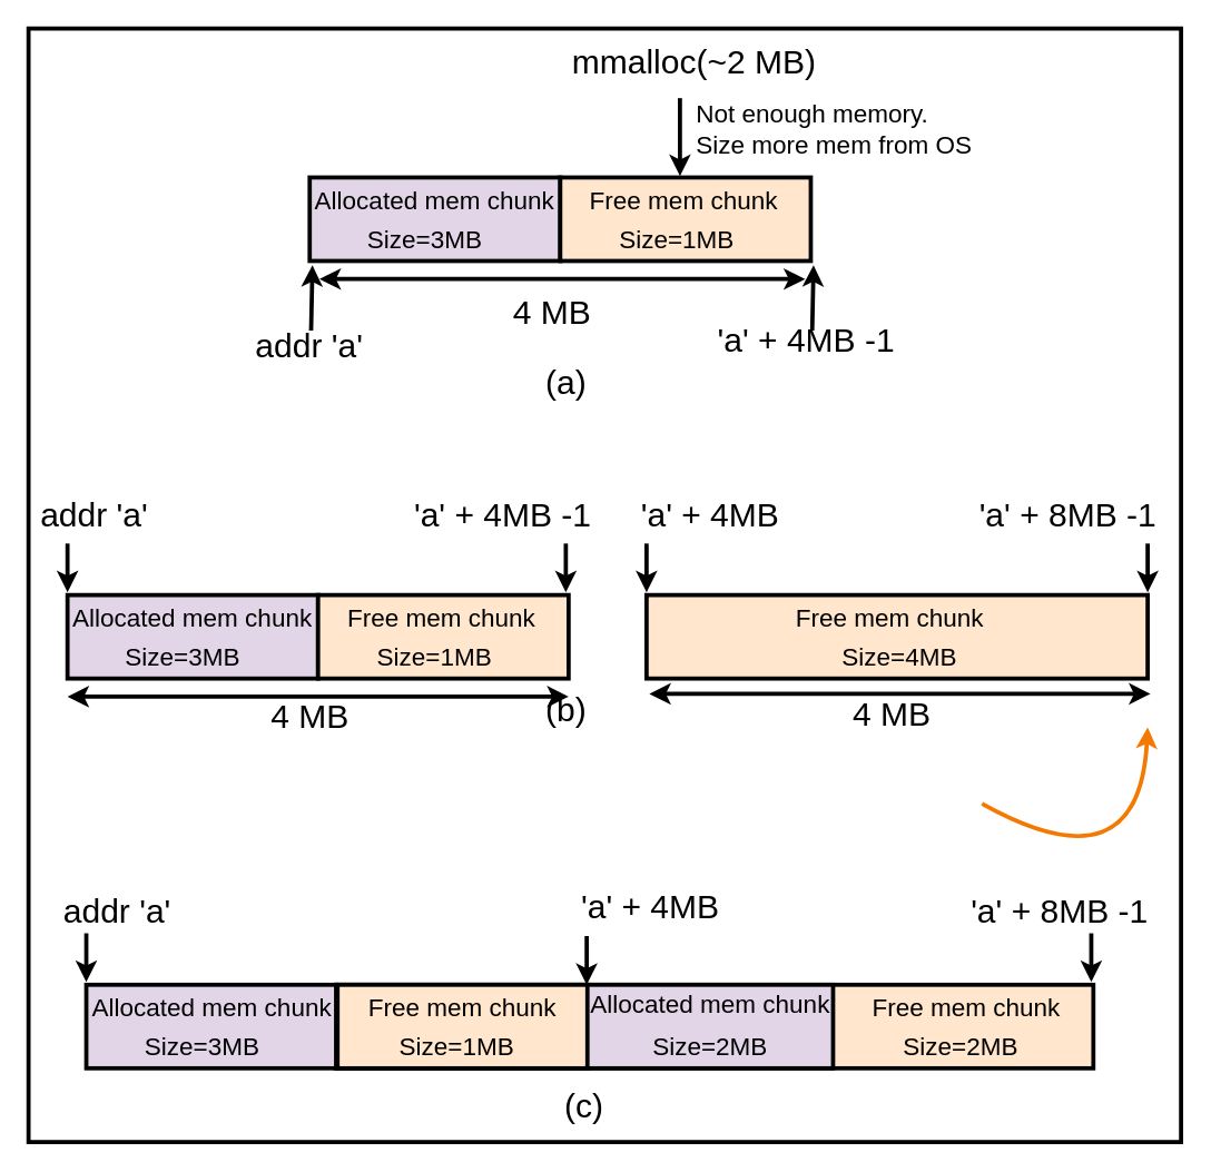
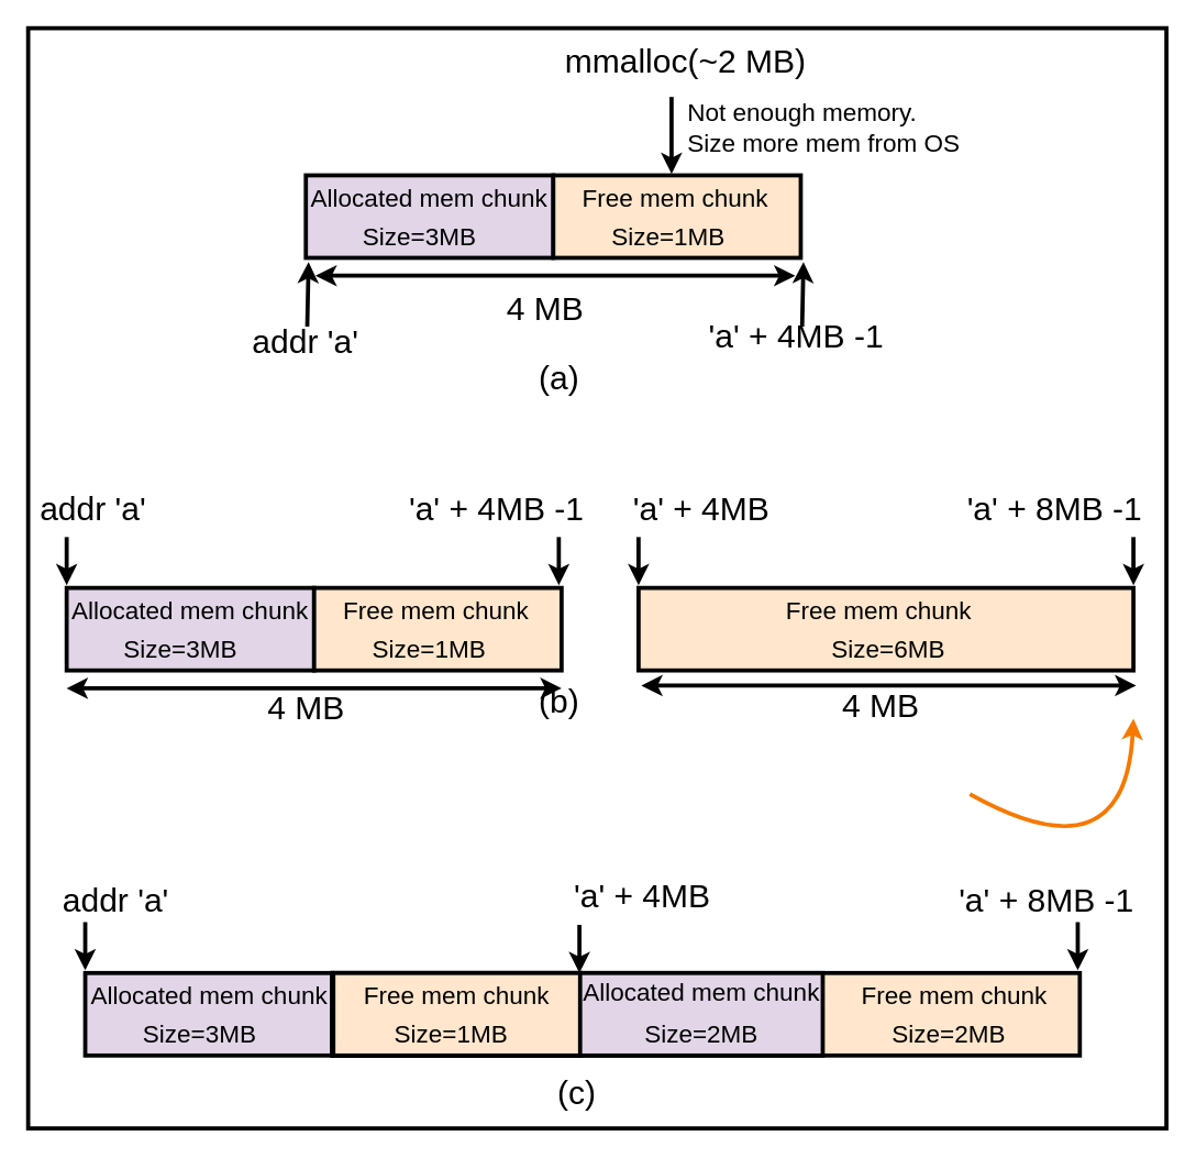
  <mxCell id="0" />
  <mxCell id="1" parent="0" />
  <mxCell id="2" value="" style="rounded=0;whiteSpace=wrap;html=1;strokeWidth=3;fillColor=none;" vertex="1" parent="1"><mxGeometry x="20" y="20" width="828" height="800" as="geometry" /></mxCell>
  <mxCell id="3" value="" style="rounded=0;whiteSpace=wrap;html=1;strokeWidth=3;fillColor=#e1d5e7;strokeColor=default;" parent="1" vertex="1"><mxGeometry x="222" y="127" width="180" height="60" as="geometry" /></mxCell>
  <mxCell id="4" value="&lt;div&gt;&lt;font style=&quot;font-size: 18px;&quot;&gt;Allocated mem chunk&lt;/font&gt;&lt;/div&gt;" style="text;html=1;strokeColor=none;fillColor=none;align=center;verticalAlign=middle;whiteSpace=wrap;rounded=0;" parent="1" vertex="1"><mxGeometry x="207" y="129" width="210" height="30" as="geometry" /></mxCell>
  <mxCell id="5" value="&lt;font style=&quot;font-size: 18px;&quot;&gt;Size=3MB&lt;br&gt;&lt;/font&gt;" style="text;html=1;strokeColor=none;fillColor=none;align=center;verticalAlign=middle;whiteSpace=wrap;rounded=0;" parent="1" vertex="1"><mxGeometry x="238" y="157" width="134" height="30" as="geometry" /></mxCell>
  <mxCell id="6" value="" style="rounded=0;whiteSpace=wrap;html=1;strokeWidth=3;fillColor=#ffe6cc;strokeColor=default;" parent="1" vertex="1"><mxGeometry x="402" y="127" width="180" height="60" as="geometry" /></mxCell>
  <mxCell id="7" value="&lt;font style=&quot;font-size: 18px;&quot;&gt;Size=1MB&lt;br&gt;&lt;/font&gt;" style="text;html=1;strokeColor=none;fillColor=none;align=center;verticalAlign=middle;whiteSpace=wrap;rounded=0;" parent="1" vertex="1"><mxGeometry x="424" y="157" width="124" height="30" as="geometry" /></mxCell>
  <mxCell id="8" value="&lt;font style=&quot;font-size: 18px;&quot;&gt;Free mem chunk&lt;/font&gt;" style="text;html=1;strokeColor=none;fillColor=none;align=center;verticalAlign=middle;whiteSpace=wrap;rounded=0;" parent="1" vertex="1"><mxGeometry x="385.5" y="131" width="209.5" height="26" as="geometry" /></mxCell>
  <mxCell id="9" value="&lt;font style=&quot;font-size: 24px;&quot;&gt;mmalloc(~2 MB)&lt;/font&gt;" style="text;html=1;strokeColor=none;fillColor=none;align=center;verticalAlign=middle;whiteSpace=wrap;rounded=0;" parent="1" vertex="1"><mxGeometry x="402" y="30" width="193" height="30" as="geometry" /></mxCell>
  <mxCell id="10" value="" style="endArrow=classic;html=1;rounded=0;strokeWidth=3;" parent="1" edge="1"><mxGeometry width="50" height="50" relative="1" as="geometry"><mxPoint x="488" y="70" as="sourcePoint" /><mxPoint x="488" y="126" as="targetPoint" /></mxGeometry></mxCell>
  <mxCell id="11" value="" style="curved=1;endArrow=classic;html=1;rounded=0;strokeWidth=3;entryX=0;entryY=0.25;entryDx=0;entryDy=0;strokeColor=#f57900;exitX=0.25;exitY=1;exitDx=0;exitDy=0;" parent="1" edge="1"><mxGeometry width="50" height="50" relative="1" as="geometry"><mxPoint x="705" y="577" as="sourcePoint" /><mxPoint x="824" y="522" as="targetPoint" /><Array as="points"><mxPoint x="818" y="640" /></Array></mxGeometry></mxCell>
  <mxCell id="12" value="&lt;div align=&quot;left&quot;&gt;&lt;font style=&quot;font-size: 18px;&quot;&gt;Not enough memory.&lt;/font&gt;&lt;/div&gt;&lt;div align=&quot;left&quot;&gt;&lt;font style=&quot;font-size: 18px;&quot;&gt;Size more mem from OS&lt;br&gt;&lt;/font&gt;&lt;/div&gt;" style="text;html=1;strokeColor=none;fillColor=none;align=left;verticalAlign=middle;whiteSpace=wrap;rounded=0;" vertex="1" parent="1"><mxGeometry x="498" y="78" width="240" height="30" as="geometry" /></mxCell>
  <mxCell id="13" value="" style="endArrow=classic;startArrow=classic;html=1;rounded=0;strokeWidth=3;" edge="1" parent="1"><mxGeometry width="50" height="50" relative="1" as="geometry"><mxPoint x="229" y="200" as="sourcePoint" /><mxPoint x="578" y="200" as="targetPoint" /></mxGeometry></mxCell>
  <mxCell id="14" value="&lt;font style=&quot;font-size: 24px;&quot;&gt;4 MB&lt;/font&gt;" style="text;html=1;strokeColor=none;fillColor=none;align=center;verticalAlign=middle;whiteSpace=wrap;rounded=0;" vertex="1" parent="1"><mxGeometry x="308" y="210" width="177" height="30" as="geometry" /></mxCell>
  <mxCell id="15" value="" style="rounded=0;whiteSpace=wrap;html=1;strokeWidth=3;fillColor=#e1d5e7;strokeColor=default;" vertex="1" parent="1"><mxGeometry x="48" y="427" width="180" height="60" as="geometry" /></mxCell>
  <mxCell id="16" value="&lt;div&gt;&lt;font style=&quot;font-size: 18px;&quot;&gt;Allocated mem chunk&lt;/font&gt;&lt;/div&gt;" style="text;html=1;strokeColor=none;fillColor=none;align=center;verticalAlign=middle;whiteSpace=wrap;rounded=0;" vertex="1" parent="1"><mxGeometry x="33" y="429" width="210" height="30" as="geometry" /></mxCell>
  <mxCell id="17" value="&lt;font style=&quot;font-size: 18px;&quot;&gt;Size=3MB&lt;br&gt;&lt;/font&gt;" style="text;html=1;strokeColor=none;fillColor=none;align=center;verticalAlign=middle;whiteSpace=wrap;rounded=0;" vertex="1" parent="1"><mxGeometry x="64" y="457" width="134" height="30" as="geometry" /></mxCell>
  <mxCell id="18" value="" style="rounded=0;whiteSpace=wrap;html=1;strokeWidth=3;fillColor=#ffe6cc;strokeColor=default;" vertex="1" parent="1"><mxGeometry x="228" y="427" width="180" height="60" as="geometry" /></mxCell>
  <mxCell id="19" value="&lt;font style=&quot;font-size: 18px;&quot;&gt;Size=1MB&lt;br&gt;&lt;/font&gt;" style="text;html=1;strokeColor=none;fillColor=none;align=center;verticalAlign=middle;whiteSpace=wrap;rounded=0;" vertex="1" parent="1"><mxGeometry x="250" y="457" width="124" height="30" as="geometry" /></mxCell>
  <mxCell id="20" value="&lt;font style=&quot;font-size: 18px;&quot;&gt;Free mem chunk&lt;/font&gt;" style="text;html=1;strokeColor=none;fillColor=none;align=center;verticalAlign=middle;whiteSpace=wrap;rounded=0;" vertex="1" parent="1"><mxGeometry x="211.5" y="431" width="209.5" height="26" as="geometry" /></mxCell>
  <mxCell id="21" value="" style="endArrow=classic;startArrow=classic;html=1;rounded=0;strokeWidth=3;" edge="1" parent="1"><mxGeometry width="50" height="50" relative="1" as="geometry"><mxPoint x="48" y="500" as="sourcePoint" /><mxPoint x="408" y="500" as="targetPoint" /></mxGeometry></mxCell>
  <mxCell id="22" value="" style="rounded=0;whiteSpace=wrap;html=1;strokeWidth=3;fillColor=#ffe6cc;strokeColor=default;" vertex="1" parent="1"><mxGeometry x="464" y="427" width="360" height="60" as="geometry" /></mxCell>
- <mxCell id="23" value="&lt;font style=&quot;font-size: 18px;&quot;&gt;Size=4MB&lt;br&gt;&lt;/font&gt;" style="text;html=1;strokeColor=none;fillColor=none;align=center;verticalAlign=middle;whiteSpace=wrap;rounded=0;" vertex="1" parent="1"><mxGeometry x="584" y="457" width="124" height="30" as="geometry" /></mxCell>
+ <mxCell id="23" value="&lt;font style=&quot;font-size: 18px;&quot;&gt;Size=6MB&lt;br&gt;&lt;/font&gt;" style="text;html=1;strokeColor=none;fillColor=none;align=center;verticalAlign=middle;whiteSpace=wrap;rounded=0;" vertex="1" parent="1"><mxGeometry x="584" y="457" width="124" height="30" as="geometry" /></mxCell>
  <mxCell id="24" value="&lt;font style=&quot;font-size: 18px;&quot;&gt;Free mem chunk&lt;/font&gt;" style="text;html=1;strokeColor=none;fillColor=none;align=center;verticalAlign=middle;whiteSpace=wrap;rounded=0;" vertex="1" parent="1"><mxGeometry x="534" y="431" width="209.5" height="26" as="geometry" /></mxCell>
  <mxCell id="25" value="&lt;font style=&quot;font-size: 24px;&quot;&gt;addr 'a'&lt;br&gt;&lt;/font&gt;" style="text;html=1;strokeColor=none;fillColor=none;align=center;verticalAlign=middle;whiteSpace=wrap;rounded=0;" vertex="1" parent="1"><mxGeometry x="20" y="355" width="95" height="30" as="geometry" /></mxCell>
  <mxCell id="26" value="&lt;font style=&quot;font-size: 24px;&quot;&gt;'a' + 4MB -1&lt;br&gt;&lt;/font&gt;" style="text;html=1;strokeColor=none;fillColor=none;align=center;verticalAlign=middle;whiteSpace=wrap;rounded=0;" vertex="1" parent="1"><mxGeometry x="290" y="355" width="142" height="30" as="geometry" /></mxCell>
  <mxCell id="27" value="" style="endArrow=classic;html=1;rounded=0;strokeWidth=3;" edge="1" parent="1"><mxGeometry width="50" height="50" relative="1" as="geometry"><mxPoint x="406" y="390" as="sourcePoint" /><mxPoint x="406" y="425" as="targetPoint" /></mxGeometry></mxCell>
  <mxCell id="28" value="" style="endArrow=classic;html=1;rounded=0;strokeWidth=3;exitX=0.606;exitY=1.167;exitDx=0;exitDy=0;exitPerimeter=0;" edge="1" parent="1"><mxGeometry width="50" height="50" relative="1" as="geometry"><mxPoint x="48" y="390" as="sourcePoint" /><mxPoint x="48" y="425" as="targetPoint" /></mxGeometry></mxCell>
  <mxCell id="29" value="&lt;font style=&quot;font-size: 24px;&quot;&gt;4 MB&lt;/font&gt;" style="text;html=1;strokeColor=none;fillColor=none;align=center;verticalAlign=middle;whiteSpace=wrap;rounded=0;" vertex="1" parent="1"><mxGeometry x="134" y="500" width="177" height="30" as="geometry" /></mxCell>
  <mxCell id="30" value="" style="endArrow=classic;startArrow=classic;html=1;rounded=0;strokeWidth=3;" edge="1" parent="1"><mxGeometry width="50" height="50" relative="1" as="geometry"><mxPoint x="466" y="498" as="sourcePoint" /><mxPoint x="826" y="498" as="targetPoint" /></mxGeometry></mxCell>
  <mxCell id="31" value="&lt;font style=&quot;font-size: 24px;&quot;&gt;4 MB&lt;/font&gt;" style="text;html=1;strokeColor=none;fillColor=none;align=center;verticalAlign=middle;whiteSpace=wrap;rounded=0;" vertex="1" parent="1"><mxGeometry x="551.5" y="498" width="177" height="30" as="geometry" /></mxCell>
  <mxCell id="32" value="" style="endArrow=classic;html=1;rounded=0;strokeWidth=3;exitX=0.606;exitY=1.167;exitDx=0;exitDy=0;exitPerimeter=0;" edge="1" parent="1"><mxGeometry width="50" height="50" relative="1" as="geometry"><mxPoint x="464" y="390" as="sourcePoint" /><mxPoint x="464" y="425" as="targetPoint" /></mxGeometry></mxCell>
  <mxCell id="33" value="&lt;font style=&quot;font-size: 24px;&quot;&gt;'a' + 4MB&lt;br&gt;&lt;/font&gt;" style="text;html=1;strokeColor=none;fillColor=none;align=center;verticalAlign=middle;whiteSpace=wrap;rounded=0;" vertex="1" parent="1"><mxGeometry x="439" y="355" width="142" height="30" as="geometry" /></mxCell>
  <mxCell id="34" value="&lt;font style=&quot;font-size: 24px;&quot;&gt;'a' + 8MB -1&lt;br&gt;&lt;/font&gt;" style="text;html=1;strokeColor=none;fillColor=none;align=center;verticalAlign=middle;whiteSpace=wrap;rounded=0;" vertex="1" parent="1"><mxGeometry x="696" y="355" width="142" height="30" as="geometry" /></mxCell>
  <mxCell id="35" value="" style="endArrow=classic;html=1;rounded=0;strokeWidth=3;" edge="1" parent="1"><mxGeometry width="50" height="50" relative="1" as="geometry"><mxPoint x="824" y="390" as="sourcePoint" /><mxPoint x="824" y="425" as="targetPoint" /></mxGeometry></mxCell>
  <mxCell id="36" value="" style="rounded=0;whiteSpace=wrap;html=1;strokeWidth=3;fillColor=#e1d5e7;strokeColor=default;" vertex="1" parent="1"><mxGeometry x="61.5" y="707" width="180" height="60" as="geometry" /></mxCell>
  <mxCell id="37" value="&lt;div&gt;&lt;font style=&quot;font-size: 18px;&quot;&gt;Allocated mem chunk&lt;/font&gt;&lt;/div&gt;" style="text;html=1;strokeColor=none;fillColor=none;align=center;verticalAlign=middle;whiteSpace=wrap;rounded=0;" vertex="1" parent="1"><mxGeometry x="46.5" y="709" width="210" height="30" as="geometry" /></mxCell>
  <mxCell id="38" value="&lt;font style=&quot;font-size: 18px;&quot;&gt;Size=3MB&lt;br&gt;&lt;/font&gt;" style="text;html=1;strokeColor=none;fillColor=none;align=center;verticalAlign=middle;whiteSpace=wrap;rounded=0;" vertex="1" parent="1"><mxGeometry x="77.5" y="737" width="134" height="30" as="geometry" /></mxCell>
  <mxCell id="39" value="" style="rounded=0;whiteSpace=wrap;html=1;strokeWidth=3;fillColor=#ffe6cc;strokeColor=default;" vertex="1" parent="1"><mxGeometry x="241.5" y="707" width="180" height="60" as="geometry" /></mxCell>
  <mxCell id="40" value="" style="rounded=0;whiteSpace=wrap;html=1;strokeWidth=3;fillColor=#ffe6cc;strokeColor=default;" vertex="1" parent="1"><mxGeometry x="241" y="707" width="544" height="60" as="geometry" /></mxCell>
  <mxCell id="41" value="&lt;font style=&quot;font-size: 18px;&quot;&gt;Size=2MB&lt;br&gt;&lt;/font&gt;" style="text;html=1;strokeColor=none;fillColor=none;align=center;verticalAlign=middle;whiteSpace=wrap;rounded=0;" vertex="1" parent="1"><mxGeometry x="628" y="737" width="124" height="30" as="geometry" /></mxCell>
  <mxCell id="42" value="&lt;font style=&quot;font-size: 18px;&quot;&gt;Free mem chunk&lt;/font&gt;" style="text;html=1;strokeColor=none;fillColor=none;align=center;verticalAlign=middle;whiteSpace=wrap;rounded=0;" vertex="1" parent="1"><mxGeometry x="589" y="711" width="209.5" height="26" as="geometry" /></mxCell>
  <mxCell id="43" value="&lt;font style=&quot;font-size: 24px;&quot;&gt;addr 'a'&lt;br&gt;&lt;/font&gt;" style="text;html=1;strokeColor=none;fillColor=none;align=center;verticalAlign=middle;whiteSpace=wrap;rounded=0;" vertex="1" parent="1"><mxGeometry x="20" y="640" width="127.5" height="30" as="geometry" /></mxCell>
  <mxCell id="44" value="" style="endArrow=classic;html=1;rounded=0;strokeWidth=3;exitX=0.606;exitY=1.167;exitDx=0;exitDy=0;exitPerimeter=0;" edge="1" parent="1"><mxGeometry width="50" height="50" relative="1" as="geometry"><mxPoint x="61.5" y="670" as="sourcePoint" /><mxPoint x="61.5" y="705" as="targetPoint" /></mxGeometry></mxCell>
  <mxCell id="45" value="&lt;font style=&quot;font-size: 24px;&quot;&gt;'a' + 8MB -1&lt;br&gt;&lt;/font&gt;" style="text;html=1;strokeColor=none;fillColor=none;align=center;verticalAlign=middle;whiteSpace=wrap;rounded=0;" vertex="1" parent="1"><mxGeometry x="689.5" y="640" width="142" height="30" as="geometry" /></mxCell>
  <mxCell id="46" value="" style="endArrow=classic;html=1;rounded=0;strokeWidth=3;" edge="1" parent="1"><mxGeometry width="50" height="50" relative="1" as="geometry"><mxPoint x="783.5" y="670" as="sourcePoint" /><mxPoint x="783.5" y="705" as="targetPoint" /></mxGeometry></mxCell>
  <mxCell id="47" value="" style="rounded=0;whiteSpace=wrap;html=1;strokeWidth=3;fillColor=#ffe6cc;strokeColor=default;" vertex="1" parent="1"><mxGeometry x="242" y="707" width="180" height="60" as="geometry" /></mxCell>
  <mxCell id="48" value="&lt;font style=&quot;font-size: 18px;&quot;&gt;Size=1MB&lt;br&gt;&lt;/font&gt;" style="text;html=1;strokeColor=none;fillColor=none;align=center;verticalAlign=middle;whiteSpace=wrap;rounded=0;" vertex="1" parent="1"><mxGeometry x="265.75" y="737" width="124" height="30" as="geometry" /></mxCell>
  <mxCell id="49" value="&lt;font style=&quot;font-size: 18px;&quot;&gt;Free mem chunk&lt;/font&gt;" style="text;html=1;strokeColor=none;fillColor=none;align=center;verticalAlign=middle;whiteSpace=wrap;rounded=0;" vertex="1" parent="1"><mxGeometry x="227.25" y="711" width="209.5" height="26" as="geometry" /></mxCell>
  <mxCell id="50" value="" style="endArrow=classic;html=1;rounded=0;strokeWidth=3;exitX=0.606;exitY=1.167;exitDx=0;exitDy=0;exitPerimeter=0;" edge="1" parent="1"><mxGeometry width="50" height="50" relative="1" as="geometry"><mxPoint x="421" y="672" as="sourcePoint" /><mxPoint x="421" y="707" as="targetPoint" /></mxGeometry></mxCell>
  <mxCell id="51" value="&lt;font style=&quot;font-size: 24px;&quot;&gt;'a' + 4MB&lt;br&gt;&lt;/font&gt;" style="text;html=1;strokeColor=none;fillColor=none;align=center;verticalAlign=middle;whiteSpace=wrap;rounded=0;" vertex="1" parent="1"><mxGeometry x="396" y="637" width="142" height="30" as="geometry" /></mxCell>
  <mxCell id="52" value="" style="rounded=0;whiteSpace=wrap;html=1;strokeWidth=3;fillColor=#e1d5e7;strokeColor=default;" vertex="1" parent="1"><mxGeometry x="421.5" y="707" width="176.5" height="60" as="geometry" /></mxCell>
  <mxCell id="53" value="&lt;div&gt;&lt;font style=&quot;font-size: 18px;&quot;&gt;Allocated mem chunk&lt;/font&gt;&lt;/div&gt;" style="text;html=1;strokeColor=none;fillColor=none;align=center;verticalAlign=middle;whiteSpace=wrap;rounded=0;" vertex="1" parent="1"><mxGeometry x="405" y="707" width="210" height="30" as="geometry" /></mxCell>
  <mxCell id="54" value="&lt;font style=&quot;font-size: 18px;&quot;&gt;Size=2MB&lt;br&gt;&lt;/font&gt;" style="text;html=1;strokeColor=none;fillColor=none;align=center;verticalAlign=middle;whiteSpace=wrap;rounded=0;" vertex="1" parent="1"><mxGeometry x="442.75" y="737" width="134" height="30" as="geometry" /></mxCell>
  <mxCell id="55" value="&lt;font style=&quot;font-size: 24px;&quot;&gt;(a)&lt;/font&gt;" style="text;html=1;strokeColor=none;fillColor=none;align=center;verticalAlign=middle;whiteSpace=wrap;rounded=0;" vertex="1" parent="1"><mxGeometry x="318" y="260" width="177" height="30" as="geometry" /></mxCell>
  <mxCell id="56" value="&lt;font style=&quot;font-size: 24px;&quot;&gt;(b)&lt;/font&gt;" style="text;html=1;strokeColor=none;fillColor=none;align=center;verticalAlign=middle;whiteSpace=wrap;rounded=0;" vertex="1" parent="1"><mxGeometry x="318" y="495" width="177" height="30" as="geometry" /></mxCell>
  <mxCell id="57" value="&lt;font style=&quot;font-size: 24px;&quot;&gt;addr 'a'&lt;br&gt;&lt;/font&gt;" style="text;html=1;strokeColor=none;fillColor=none;align=center;verticalAlign=middle;whiteSpace=wrap;rounded=0;" vertex="1" parent="1"><mxGeometry x="158" y="234" width="127.5" height="30" as="geometry" /></mxCell>
  <mxCell id="58" value="&lt;font style=&quot;font-size: 24px;&quot;&gt;'a' + 4MB -1&lt;br&gt;&lt;/font&gt;" style="text;html=1;strokeColor=none;fillColor=none;align=center;verticalAlign=middle;whiteSpace=wrap;rounded=0;" vertex="1" parent="1"><mxGeometry x="508" y="230" width="142" height="30" as="geometry" /></mxCell>
  <mxCell id="59" value="" style="endArrow=classic;html=1;rounded=0;entryX=0.401;entryY=1.1;entryDx=0;entryDy=0;entryPerimeter=0;strokeWidth=3;" edge="1" parent="1"><mxGeometry width="50" height="50" relative="1" as="geometry"><mxPoint x="223" y="237" as="sourcePoint" /><mxPoint x="223.977" y="190" as="targetPoint" /></mxGeometry></mxCell>
  <mxCell id="60" value="" style="endArrow=classic;html=1;rounded=0;entryX=0.401;entryY=1.1;entryDx=0;entryDy=0;entryPerimeter=0;strokeWidth=3;" edge="1" parent="1"><mxGeometry width="50" height="50" relative="1" as="geometry"><mxPoint x="583" y="237" as="sourcePoint" /><mxPoint x="583.977" y="190" as="targetPoint" /></mxGeometry></mxCell>
  <mxCell id="61" value="&lt;font style=&quot;font-size: 24px;&quot;&gt;(c)&lt;/font&gt;" style="text;html=1;strokeColor=none;fillColor=none;align=center;verticalAlign=middle;whiteSpace=wrap;rounded=0;" vertex="1" parent="1"><mxGeometry x="331" y="780" width="177" height="30" as="geometry" /></mxCell>
